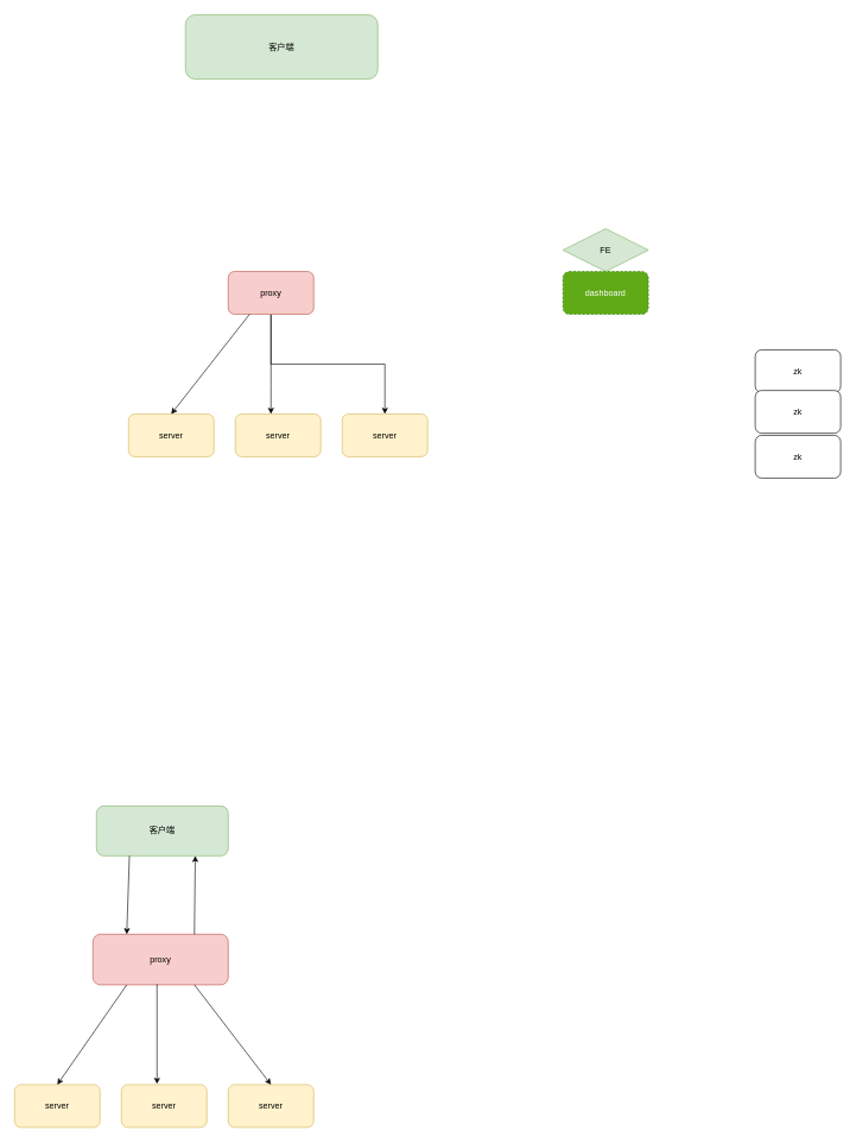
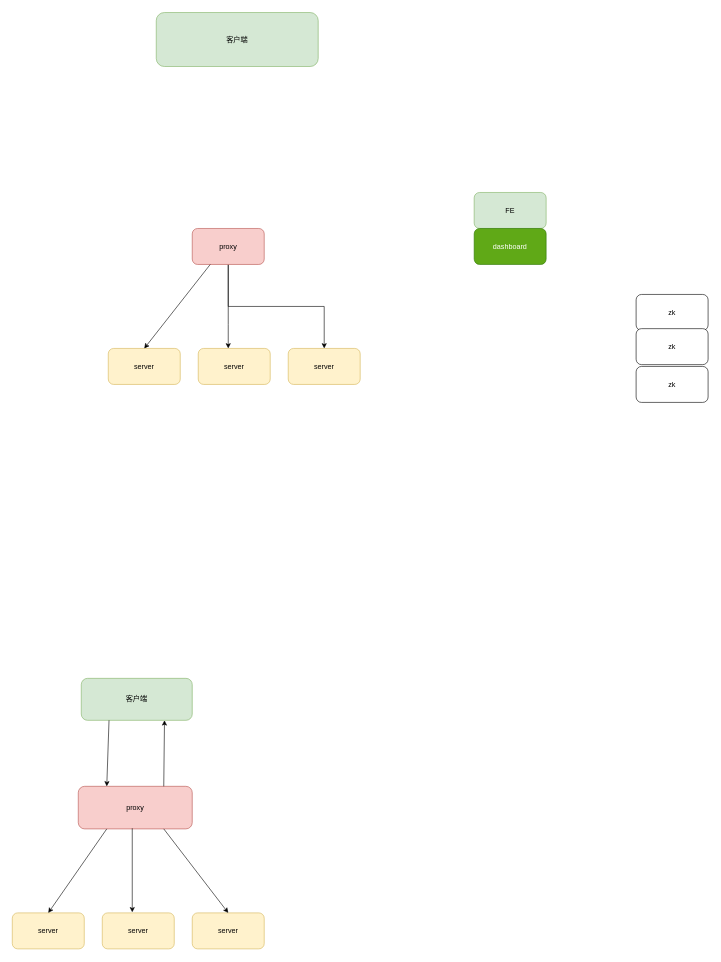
  <mxCell id="0" />
  <mxCell id="1" parent="0" />
  <mxCell id="2" value="客户端" style="rounded=1;whiteSpace=wrap;html=1;fillColor=#d5e8d4;strokeColor=#82b366;" parent="1" vertex="1"><mxGeometry x="260" y="20" width="270" height="90" as="geometry" /></mxCell>
  <mxCell id="3" style="edgeStyle=orthogonalEdgeStyle;rounded=0;orthogonalLoop=1;jettySize=auto;html=1;" parent="1" source="5" target="7" edge="1"><mxGeometry relative="1" as="geometry"><Array as="points"><mxPoint x="380" y="540" /><mxPoint x="380" y="540" /></Array></mxGeometry></mxCell>
  <mxCell id="4" style="edgeStyle=orthogonalEdgeStyle;rounded=0;orthogonalLoop=1;jettySize=auto;html=1;entryX=0.5;entryY=0;entryDx=0;entryDy=0;" parent="1" source="5" target="8" edge="1"><mxGeometry relative="1" as="geometry"><mxPoint x="530" y="300" as="targetPoint" /><Array as="points"><mxPoint x="380" y="510" /><mxPoint x="540" y="510" /></Array></mxGeometry></mxCell>
  <mxCell id="5" value="proxy" style="rounded=1;whiteSpace=wrap;html=1;fillColor=#f8cecc;strokeColor=#b85450;" parent="1" vertex="1"><mxGeometry x="320" y="380" width="120" height="60" as="geometry" /></mxCell>
  <mxCell id="6" value="server" style="rounded=1;whiteSpace=wrap;html=1;fillColor=#fff2cc;strokeColor=#d6b656;" parent="1" vertex="1"><mxGeometry x="180" y="580" width="120" height="60" as="geometry" /></mxCell>
  <mxCell id="7" value="server" style="rounded=1;whiteSpace=wrap;html=1;fillColor=#fff2cc;strokeColor=#d6b656;" parent="1" vertex="1"><mxGeometry x="330" y="580" width="120" height="60" as="geometry" /></mxCell>
  <mxCell id="8" value="server" style="rounded=1;whiteSpace=wrap;html=1;fillColor=#fff2cc;strokeColor=#d6b656;" parent="1" vertex="1"><mxGeometry x="480" y="580" width="120" height="60" as="geometry" /></mxCell>
  <mxCell id="9" value="" style="endArrow=classic;html=1;rounded=0;exitX=0.25;exitY=1;exitDx=0;exitDy=0;entryX=0.5;entryY=0;entryDx=0;entryDy=0;" parent="1" source="5" target="6" edge="1"><mxGeometry width="50" height="50" relative="1" as="geometry"><mxPoint x="530" y="380" as="sourcePoint" /><mxPoint x="580" y="330" as="targetPoint" /></mxGeometry></mxCell>
- <mxCell id="10" value="FE" style="rhombus;whiteSpace=wrap;html=1;fillColor=#d5e8d4;strokeColor=#82b366;" parent="1" vertex="1"><mxGeometry x="790" y="320" width="120" height="60" as="geometry" /></mxCell>
- <mxCell id="11" value="dashboard" style="rounded=1;whiteSpace=wrap;html=1;fillColor=#60a917;strokeColor=#2D7600;fontColor=#ffffff;dashed=1;" parent="1" vertex="1"><mxGeometry x="790" y="380" width="120" height="60" as="geometry" /></mxCell>
+ <mxCell id="10" value="FE" style="rounded=1;whiteSpace=wrap;html=1;fillColor=#d5e8d4;strokeColor=#82b366;" parent="1" vertex="1"><mxGeometry x="790" y="320" width="120" height="60" as="geometry" /></mxCell>
+ <mxCell id="11" value="dashboard" style="rounded=1;whiteSpace=wrap;html=1;fillColor=#60a917;strokeColor=#2D7600;fontColor=#ffffff;" parent="1" vertex="1"><mxGeometry x="790" y="380" width="120" height="60" as="geometry" /></mxCell>
  <mxCell id="12" value="zk" style="rounded=1;whiteSpace=wrap;html=1;" parent="1" vertex="1"><mxGeometry x="1060" y="490" width="120" height="60" as="geometry" /></mxCell>
  <mxCell id="13" value="zk" style="rounded=1;whiteSpace=wrap;html=1;" parent="1" vertex="1"><mxGeometry x="1060" y="547" width="120" height="60" as="geometry" /></mxCell>
  <mxCell id="14" value="zk" style="rounded=1;whiteSpace=wrap;html=1;" parent="1" vertex="1"><mxGeometry x="1060" y="610" width="120" height="60" as="geometry" /></mxCell>
  <mxCell id="15" value="客户端" style="rounded=1;whiteSpace=wrap;html=1;fillColor=#d5e8d4;strokeColor=#82b366;" vertex="1" parent="1"><mxGeometry x="135" y="1130" width="185" height="70" as="geometry" /></mxCell>
  <mxCell id="16" value="proxy" style="rounded=1;whiteSpace=wrap;html=1;fillColor=#f8cecc;strokeColor=#b85450;" vertex="1" parent="1"><mxGeometry x="130" y="1310" width="190" height="71" as="geometry" /></mxCell>
  <mxCell id="17" value="server" style="rounded=1;whiteSpace=wrap;html=1;fillColor=#fff2cc;strokeColor=#d6b656;" vertex="1" parent="1"><mxGeometry x="20" y="1521" width="120" height="60" as="geometry" /></mxCell>
  <mxCell id="18" value="server" style="rounded=1;whiteSpace=wrap;html=1;fillColor=#fff2cc;strokeColor=#d6b656;" vertex="1" parent="1"><mxGeometry x="170" y="1521" width="120" height="60" as="geometry" /></mxCell>
  <mxCell id="19" value="server" style="rounded=1;whiteSpace=wrap;html=1;fillColor=#fff2cc;strokeColor=#d6b656;" vertex="1" parent="1"><mxGeometry x="320" y="1521" width="120" height="60" as="geometry" /></mxCell>
  <mxCell id="20" value="" style="endArrow=classic;html=1;rounded=0;exitX=0.25;exitY=1;exitDx=0;exitDy=0;entryX=0.5;entryY=0;entryDx=0;entryDy=0;" edge="1" parent="1" source="16" target="17"><mxGeometry width="50" height="50" relative="1" as="geometry"><mxPoint x="370" y="1321" as="sourcePoint" /><mxPoint x="420" y="1271" as="targetPoint" /></mxGeometry></mxCell>
  <mxCell id="21" value="" style="endArrow=classic;html=1;" edge="1" parent="1"><mxGeometry width="50" height="50" relative="1" as="geometry"><mxPoint x="220" y="1380" as="sourcePoint" /><mxPoint x="220" y="1520" as="targetPoint" /></mxGeometry></mxCell>
  <mxCell id="22" value="" style="endArrow=classic;html=1;exitX=0.75;exitY=1;exitDx=0;exitDy=0;entryX=0.5;entryY=0;entryDx=0;entryDy=0;" edge="1" parent="1" source="16" target="19"><mxGeometry width="50" height="50" relative="1" as="geometry"><mxPoint x="230" y="1390" as="sourcePoint" /><mxPoint x="230" y="1530" as="targetPoint" /></mxGeometry></mxCell>
  <mxCell id="23" value="" style="endArrow=classic;html=1;entryX=0.25;entryY=0;entryDx=0;entryDy=0;exitX=0.25;exitY=1;exitDx=0;exitDy=0;" edge="1" parent="1" source="15" target="16"><mxGeometry width="50" height="50" relative="1" as="geometry"><mxPoint x="190" y="1180" as="sourcePoint" /><mxPoint x="240" y="1130" as="targetPoint" /></mxGeometry></mxCell>
  <mxCell id="24" value="" style="endArrow=classic;html=1;entryX=0.75;entryY=1;entryDx=0;entryDy=0;exitX=0.75;exitY=0;exitDx=0;exitDy=0;" edge="1" parent="1" source="16" target="15"><mxGeometry width="50" height="50" relative="1" as="geometry"><mxPoint x="191.25" y="1190" as="sourcePoint" /><mxPoint x="187.5" y="1320" as="targetPoint" /></mxGeometry></mxCell>
